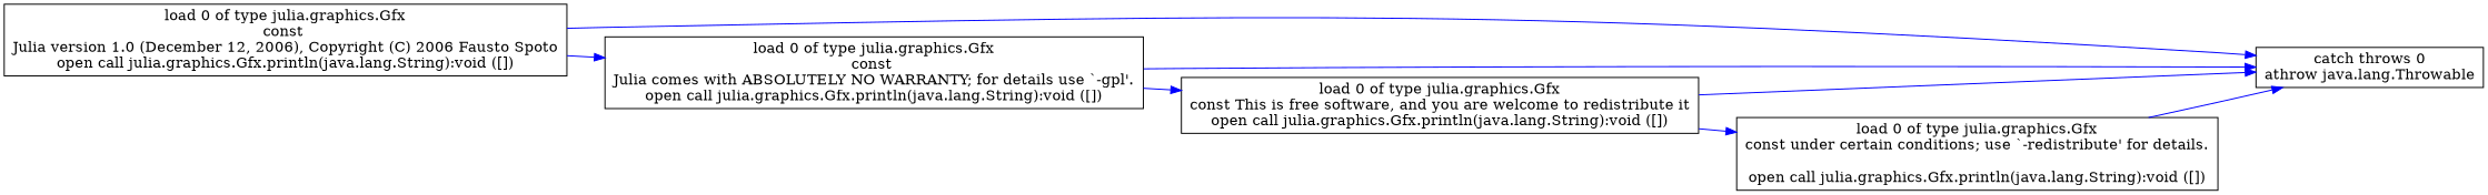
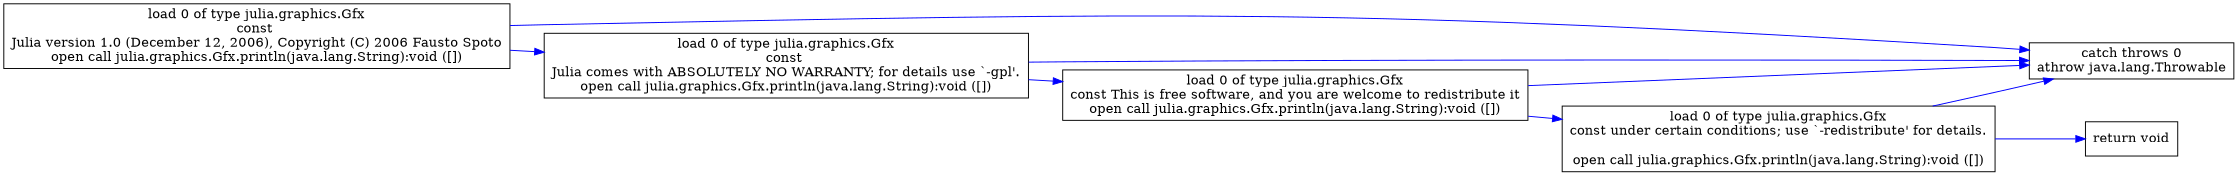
  digraph {
    rankdir=LR
    node [shape=box]
    edge [color=blue fontsize=8]
    n1 [label="load 0 of type julia.graphics.Gfx\nconst \nJulia version 1.0 (December 12, 2006), Copyright (C) 2006 Fausto Spoto\nopen call julia.graphics.Gfx.println(java.lang.String):void ([])"]
    n2 [label="catch throws 0\nathrow java.lang.Throwable"]
    n3 [label="load 0 of type julia.graphics.Gfx\nconst \nJulia comes with ABSOLUTELY NO WARRANTY; for details use `-gpl'.\nopen call julia.graphics.Gfx.println(java.lang.String):void ([])"]
    n4 [label="load 0 of type julia.graphics.Gfx\nconst This is free software, and you are welcome to redistribute it\nopen call julia.graphics.Gfx.println(java.lang.String):void ([])"]
    n5 [label="load 0 of type julia.graphics.Gfx\nconst under certain conditions; use `-redistribute' for details.\n\nopen call julia.graphics.Gfx.println(java.lang.String):void ([])"]
+   n6 [label="return void"]
    n1 -> n2
    n1 -> n3
    n3 -> n2
    n3 -> n4
    n4 -> n2
    n4 -> n5
    n5 -> n2
+   n5 -> n6
  }
